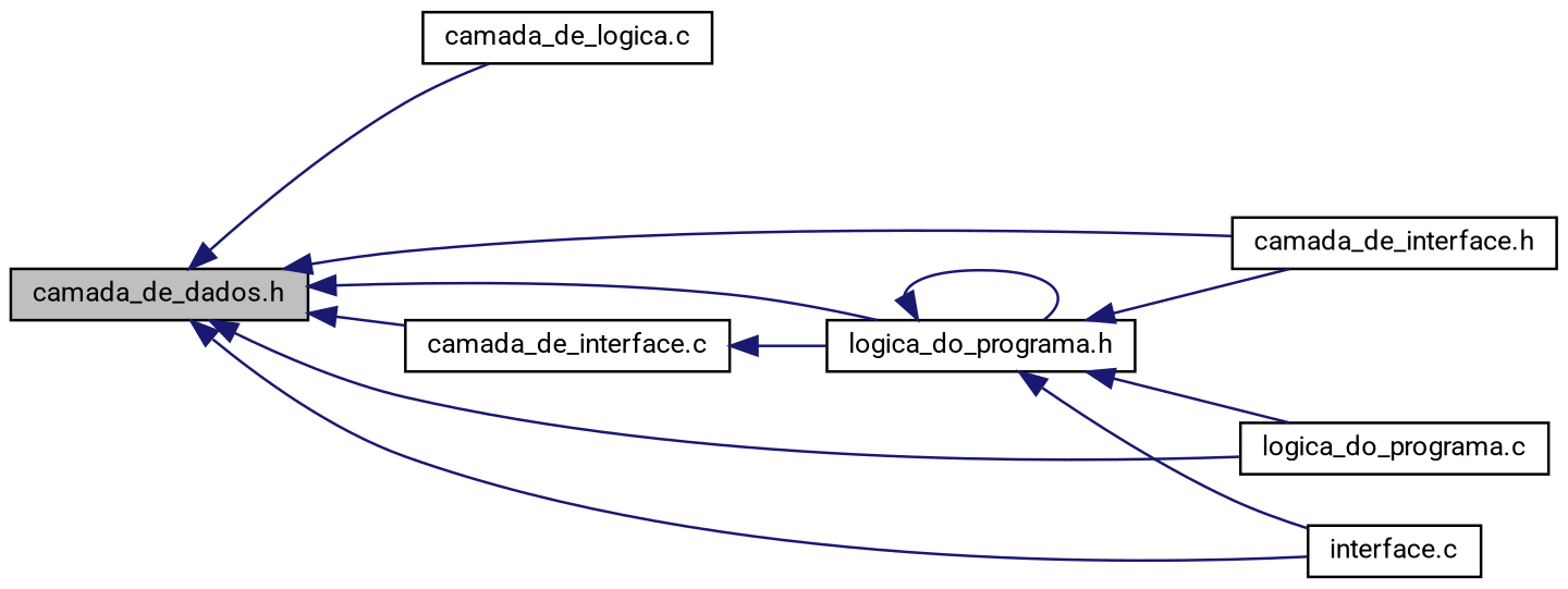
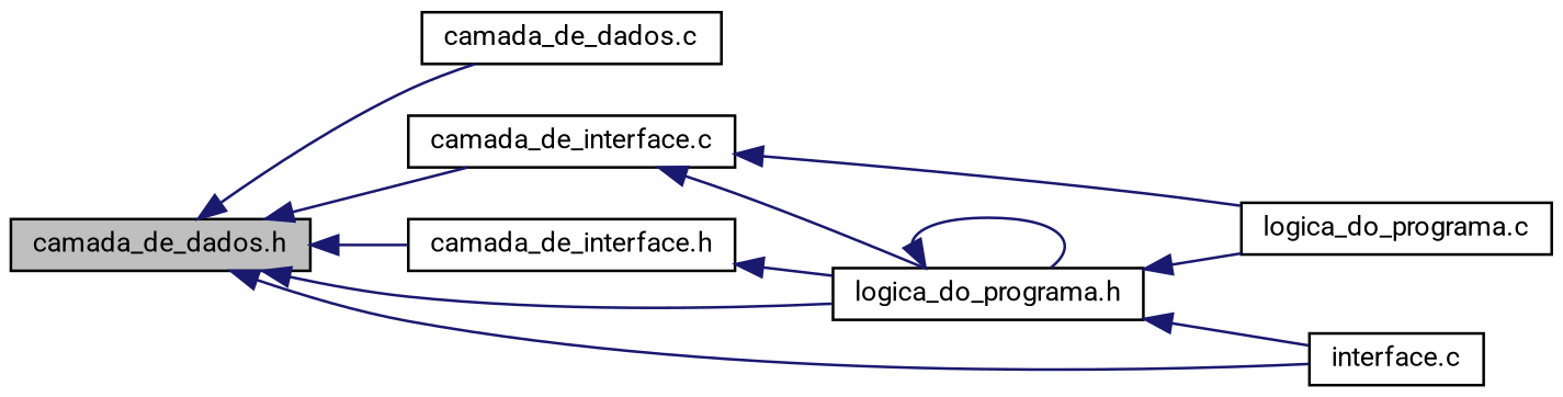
  digraph {
    fontname=Roboto
    rankdir=LR
    node [color=black fillcolor=white fontname=Roboto fontsize=10 shape=record style=filled]
    edge [color=midnightblue dir=back fontname=Roboto fontsize=10 labelfontname=Helvetica labelfontsize=10 style=solid]
    n1 [fillcolor=grey75 fontcolor=black height=0.2 label="camada_de_dados.h" width=0.4]
-   n2 [height=0.2 label="camada_de_logica.c" width=0.4]
+   n2 [height=0.2 label="camada_de_dados.c" width=0.4]
    n3 [height=0.2 label="camada_de_interface.h" width=0.4]
    n4 [height=0.2 label="logica_do_programa.h" width=0.4]
    n5 [height=0.2 label="camada_de_interface.c" width=0.4]
    n6 [height=0.2 label="logica_do_programa.c" width=0.4]
    n7 [height=0.2 label="interface.c" width=0.4]
    n1 -> n2
    n1 -> n3
    n1 -> n4
    n1 -> n5
-   n1 -> n6
+   n5 -> n6
    n1 -> n7
-   n4 -> n3
+   n3 -> n4
    n4 -> n4
    n4 -> n6
    n4 -> n7
    n5 -> n4
  }
